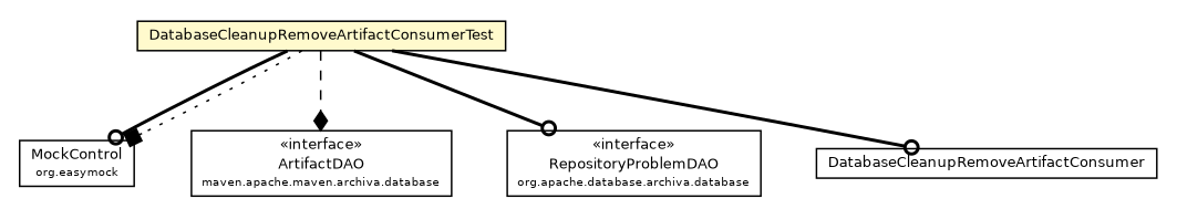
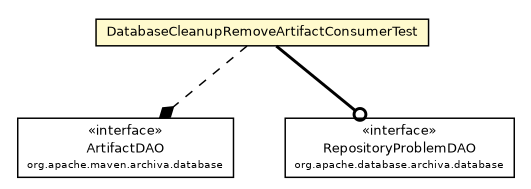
  digraph {
    node [fontcolor=black fontname=Helvetica fontsize=9.0 shape=plaintext]
    edge [arrowhead=odot color=black fontcolor=black fontname=Helvetica fontsize=10.0 headport=p labelfontname=Helvetica labelfontsize=10 style=bold tailport=p]
    n1 [label=<<table border="0" cellborder="1" cellspacing="0" cellpadding="2" port="p" bgcolor="lemonChiffon" href="./DatabaseCleanupRemoveArtifactConsumerTest.html"> 		<tr><td><table border="0" cellspacing="0" cellpadding="1"> 			<tr><td> DatabaseCleanupRemoveArtifactConsumerTest </td></tr> 		</table></td></tr> 		</table>>]
-   n2 [label=<<table border="0" cellborder="1" cellspacing="0" cellpadding="2" port="p" href="http://java.sun.com/j2se/1.4.2/docs/api/org/easymock/MockControl.html"> 		<tr><td><table border="0" cellspacing="0" cellpadding="1"> 			<tr><td> MockControl </td></tr> 			<tr><td><font point-size="7.0"> org.easymock </font></td></tr> 		</table></td></tr> 		</table>>]
-   n3 [label=<<table border="0" cellborder="1" cellspacing="0" cellpadding="2" port="p" href="http://java.sun.com/j2se/1.4.2/docs/api/org/apache/maven/archiva/database/ArtifactDAO.html"> 		<tr><td><table border="0" cellspacing="0" cellpadding="1"> 			<tr><td> &laquo;interface&raquo; </td></tr> 			<tr><td> ArtifactDAO </td></tr> 			<tr><td><font point-size="7.0"> maven.apache.maven.archiva.database </font></td></tr> 		</table></td></tr> 		</table>>]
+   n3 [label=<<table border="0" cellborder="1" cellspacing="0" cellpadding="2" port="p" href="http://java.sun.com/j2se/1.4.2/docs/api/org/apache/maven/archiva/database/ArtifactDAO.html"> 		<tr><td><table border="0" cellspacing="0" cellpadding="1"> 			<tr><td> &laquo;interface&raquo; </td></tr> 			<tr><td> ArtifactDAO </td></tr> 			<tr><td><font point-size="7.0"> org.apache.maven.archiva.database </font></td></tr> 		</table></td></tr> 		</table>>]
    n4 [label=<<table border="0" cellborder="1" cellspacing="0" cellpadding="2" port="p" href="http://java.sun.com/j2se/1.4.2/docs/api/org/apache/maven/archiva/database/RepositoryProblemDAO.html"> 		<tr><td><table border="0" cellspacing="0" cellpadding="1"> 			<tr><td> &laquo;interface&raquo; </td></tr> 			<tr><td> RepositoryProblemDAO </td></tr> 			<tr><td><font point-size="7.0"> org.apache.database.archiva.database </font></td></tr> 		</table></td></tr> 		</table>>]
-   n5 [label=<<table border="0" cellborder="1" cellspacing="0" cellpadding="2" port="p" href="http://java.sun.com/j2se/1.4.2/docs/api/org/apache/maven/archiva/consumers/database/DatabaseCleanupRemoveArtifactConsumer.html"> 		<tr><td><table border="0" cellspacing="0" cellpadding="1"> 			<tr><td> DatabaseCleanupRemoveArtifactConsumer </td></tr> 		</table></td></tr> 		</table>>]
-   n1 -> n2
-   n1 -> n2 [arrowhead=box style=dotted]
    n1 -> n3 [arrowhead=diamond style=dashed]
    n1 -> n4
-   n1 -> n5
  }
